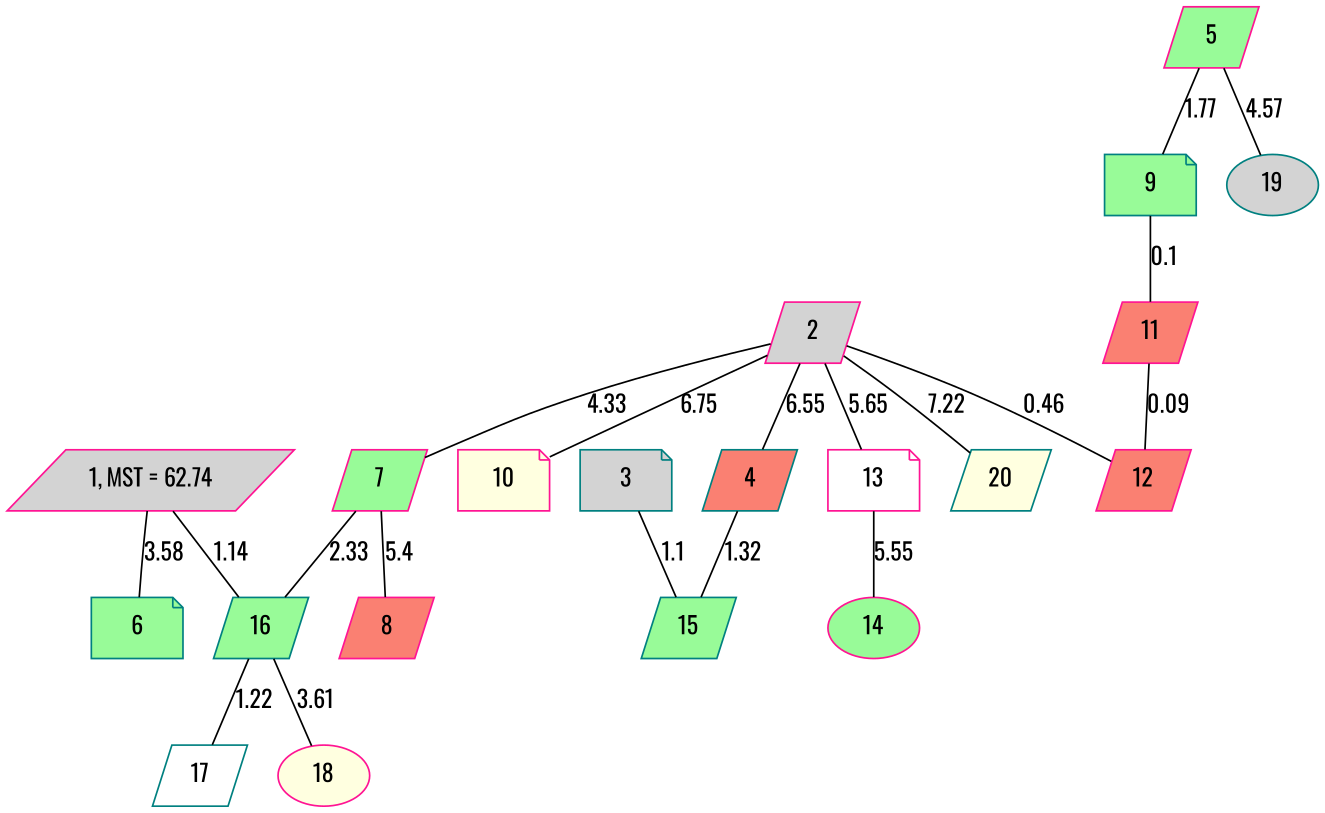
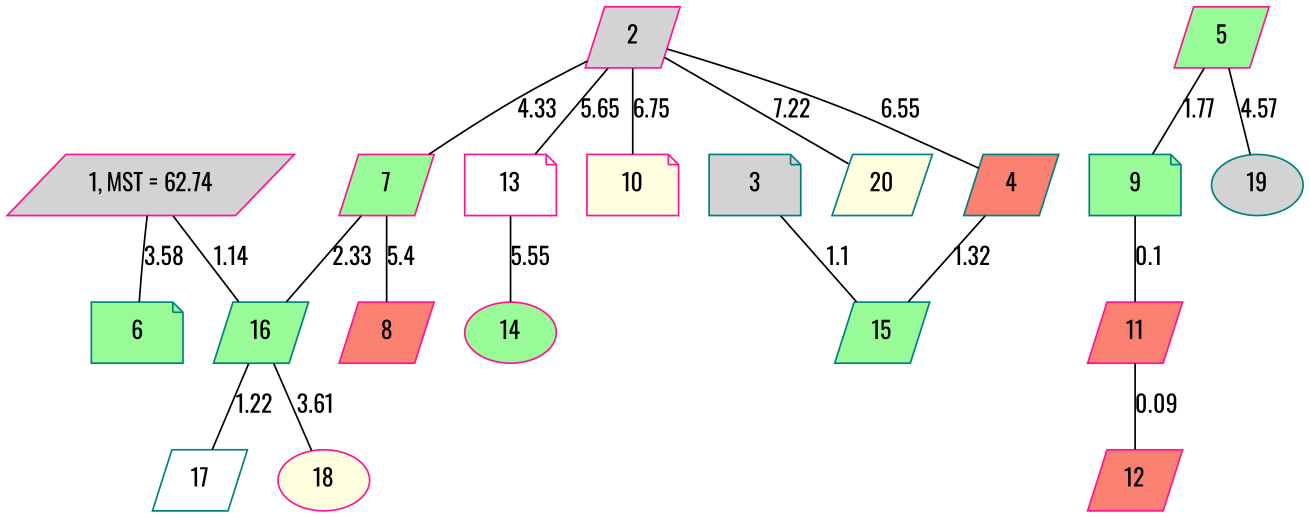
  graph {
    fontname=Oswald
    node [color=deeppink fillcolor=palegreen fontname=Oswald shape=parallelogram style=filled]
    edge [fontname=Oswald]
    n1 [fillcolor=lightgrey label="1, MST = 62.74"]
    6 [color=teal shape=note]
    16 [color=teal]
    17 [color=teal fillcolor=white]
    18 [fillcolor=lightyellow shape=ellipse]
    7
    8 [fillcolor=salmon]
    2 [fillcolor=lightgrey]
    4 [color=teal fillcolor=salmon]
    10 [fillcolor=lightyellow shape=note]
    12 [fillcolor=salmon]
    13 [fillcolor=white shape=note]
    20 [color=teal fillcolor=lightyellow]
    15 [color=teal]
    14 [shape=ellipse]
    3 [color=teal fillcolor=lightgrey shape=note]
    9 [color=teal shape=note]
    5
    19 [color=teal fillcolor=lightgrey shape=ellipse]
    11 [fillcolor=salmon]
    n1 -- 6 [label=3.58]
    n1 -- 16 [label=1.14]
    16 -- 17 [label=1.22]
    16 -- 18 [label=3.61]
    7 -- 16 [label=2.33]
    7 -- 8 [label=5.4]
    2 -- 7 [label=4.33]
    2 -- 4 [label=6.55]
    2 -- 10 [label=6.75]
-   2 -- 12 [label=0.46]
    2 -- 13 [label=5.65]
    2 -- 20 [label=7.22]
    4 -- 15 [label=1.32]
    13 -- 14 [label=5.55]
    3 -- 15 [label=1.1]
    9 -- 11 [label=0.1]
    5 -- 9 [label=1.77]
    5 -- 19 [label=4.57]
    11 -- 12 [label=0.09]
  }
